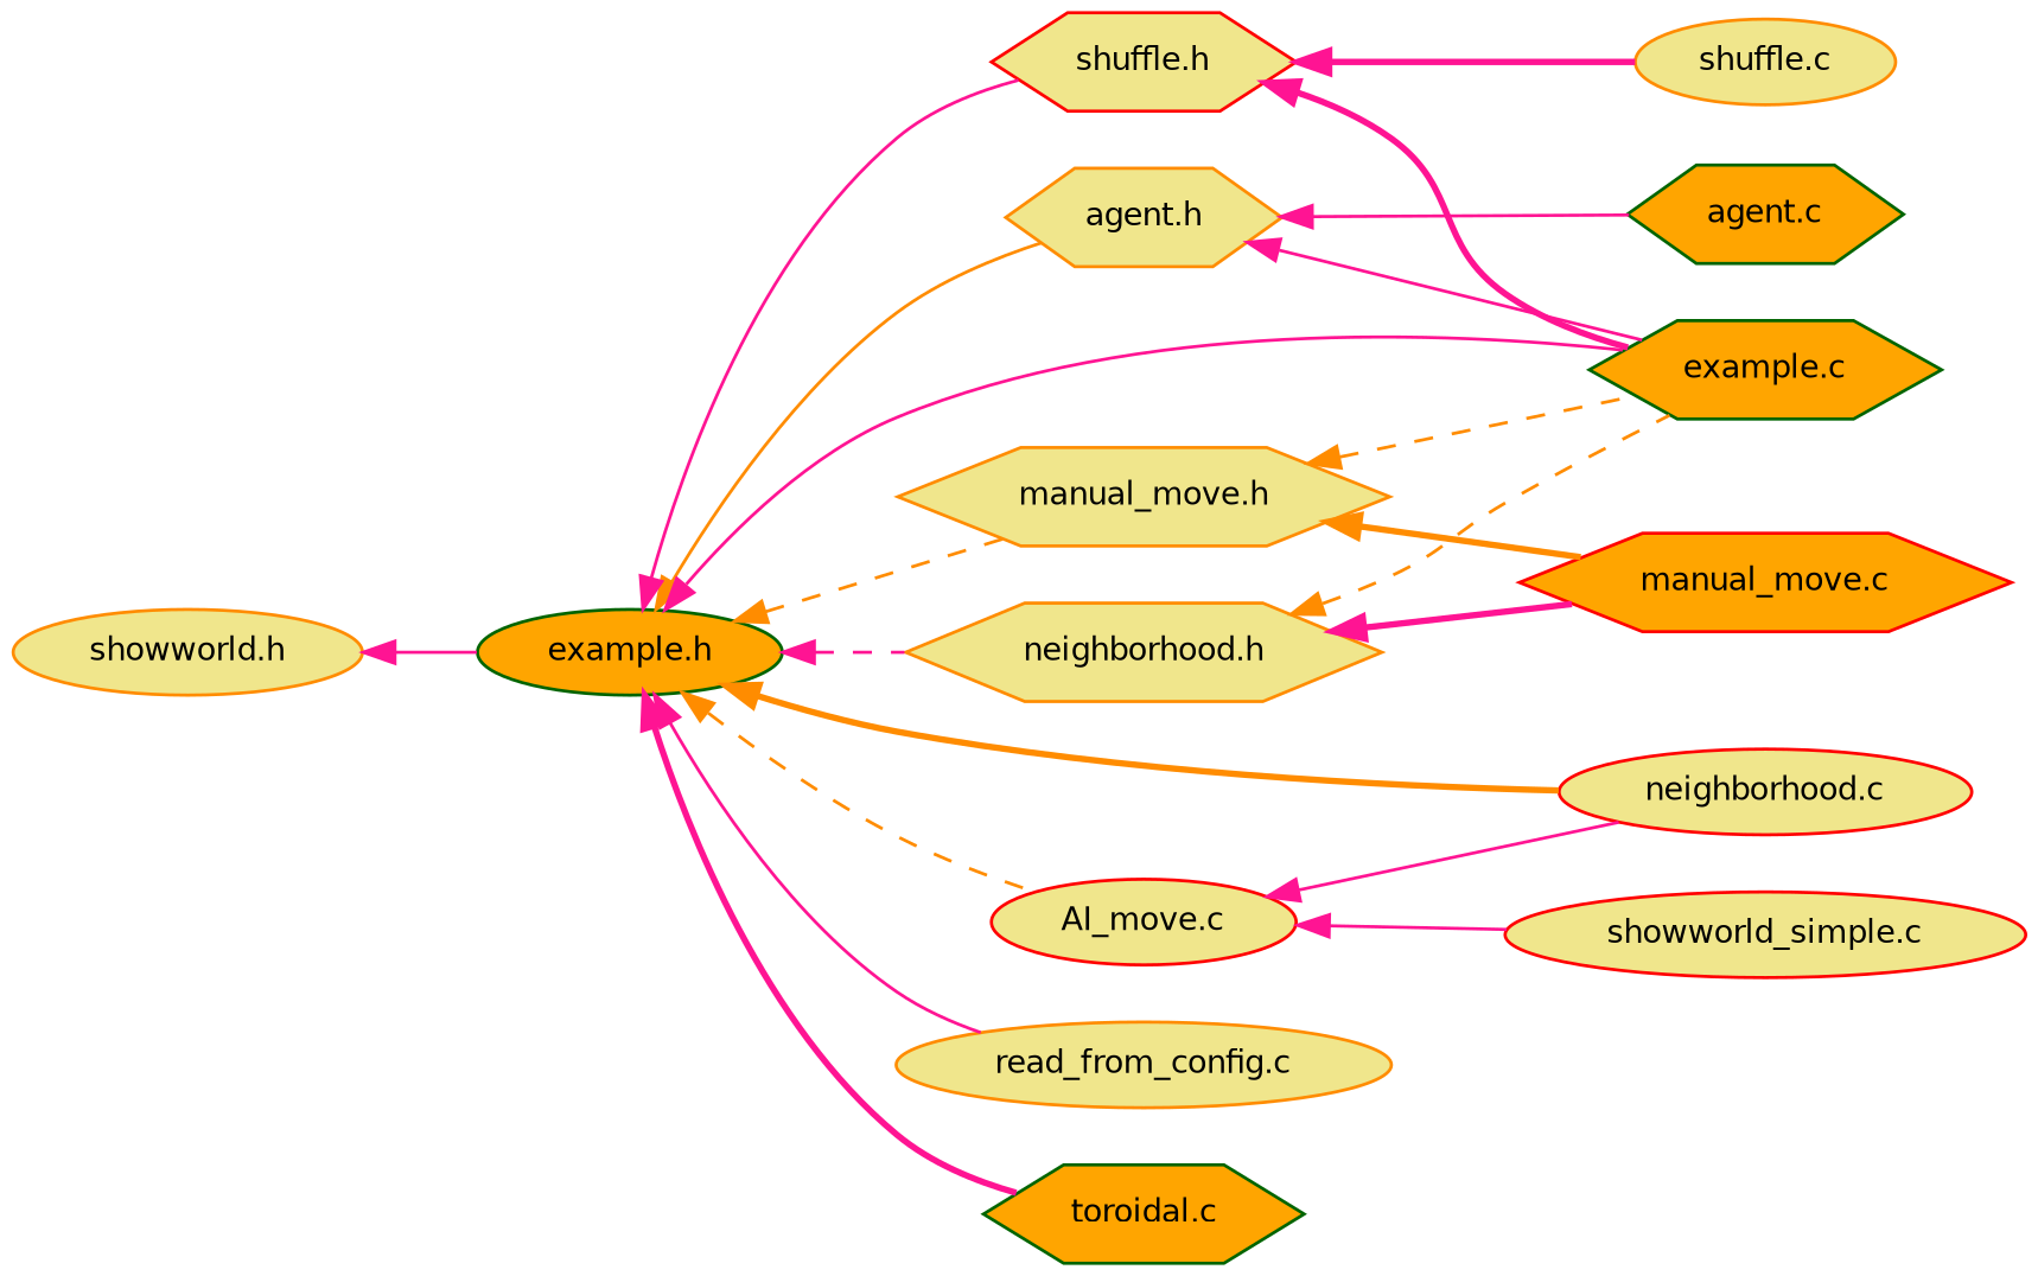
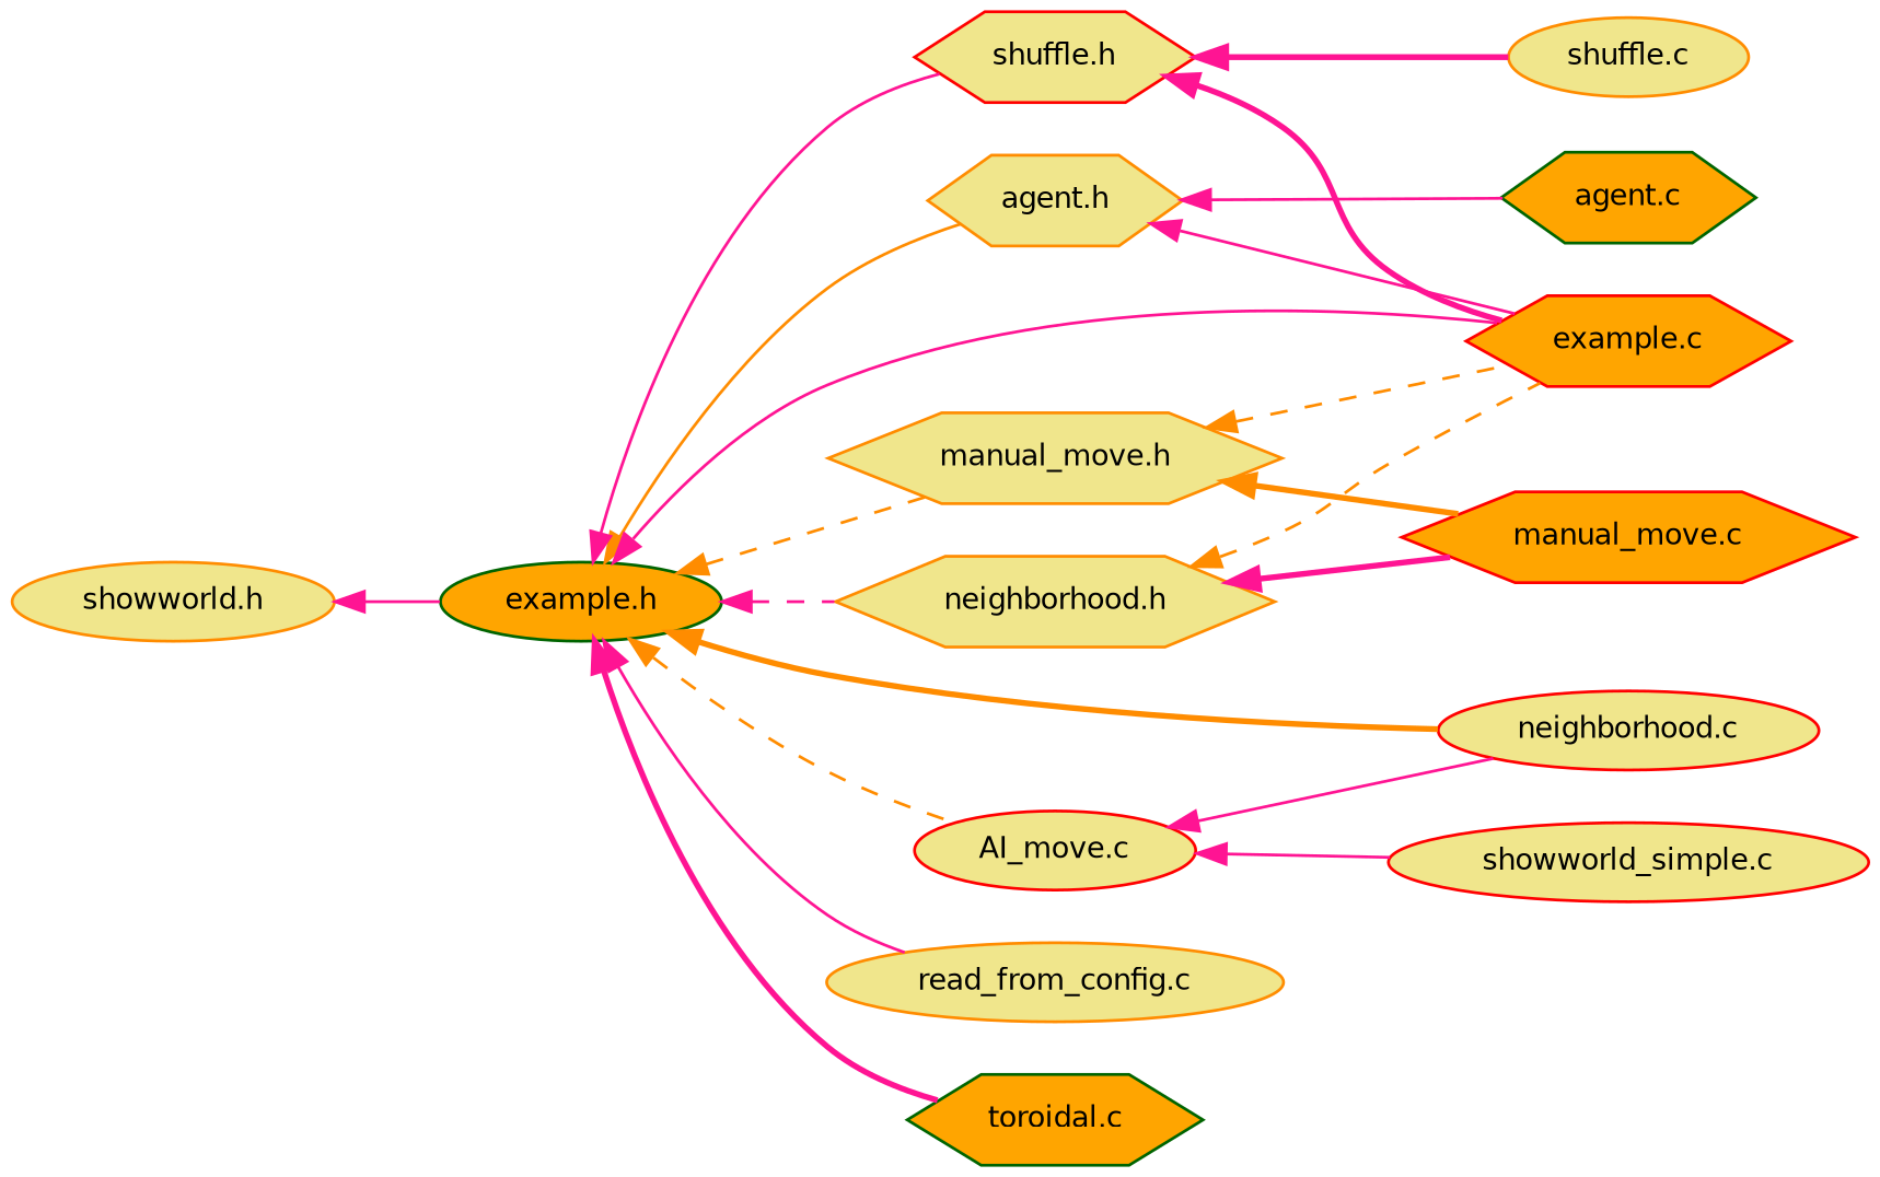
  digraph {
    rankdir=LR
    node [color=darkorange fillcolor=khaki fontname=Helvetica fontsize=10 shape=hexagon style=filled]
    edge [color=deeppink dir=back fontname=Helvetica fontsize=10 labelfontname=Helvetica labelfontsize=10 style=solid]
    n1 [fontcolor=black height=0.2 label="showworld.h" shape=ellipse width=0.4]
    n2 [color=darkgreen fillcolor=orange height=0.2 label="example.h" shape=ellipse width=0.4]
    n3 [height=0.2 label="agent.h" width=0.4]
-   n4 [color=darkgreen fillcolor=orange height=0.2 label="example.c" width=0.4]
+   n4 [color=red fillcolor=orange height=0.2 label="example.c" width=0.4]
    n5 [color=red height=0.2 label="AI_move.c" shape=ellipse width=0.4]
    n6 [color=red height=0.2 label="shuffle.h" width=0.4]
    n7 [height=0.2 label="neighborhood.h" width=0.4]
    n8 [color=red height=0.2 label="neighborhood.c" shape=ellipse width=0.4]
    n9 [height=0.2 label="manual_move.h" width=0.4]
    n10 [height=0.2 label="read_from_config.c" shape=ellipse width=0.4]
    n11 [color=darkgreen fillcolor=orange height=0.2 label="toroidal.c" width=0.4]
    n12 [color=red height=0.2 label="showworld_simple.c" shape=ellipse width=0.4]
    n13 [color=darkgreen fillcolor=orange height=0.2 label="agent.c" width=0.4]
    n14 [height=0.2 label="shuffle.c" shape=ellipse width=0.4]
    n15 [color=red fillcolor=orange height=0.2 label="manual_move.c" width=0.4]
    n1 -> n2
    n2 -> n3 [color=darkorange]
    n2 -> n4
    n2 -> n5 [color=darkorange style=dashed]
    n2 -> n6
    n2 -> n7 [style=dashed]
    n2 -> n8 [color=darkorange style=bold]
    n2 -> n9 [color=darkorange style=dashed]
    n2 -> n10
    n2 -> n11 [style=bold]
    n3 -> n4
    n3 -> n13
    n5 -> n8
    n5 -> n12
    n6 -> n4 [style=bold]
    n6 -> n14 [style=bold]
    n7 -> n4 [color=darkorange style=dashed]
    n7 -> n15 [style=bold]
    n9 -> n4 [color=darkorange style=dashed]
    n9 -> n15 [color=darkorange style=bold]
  }
